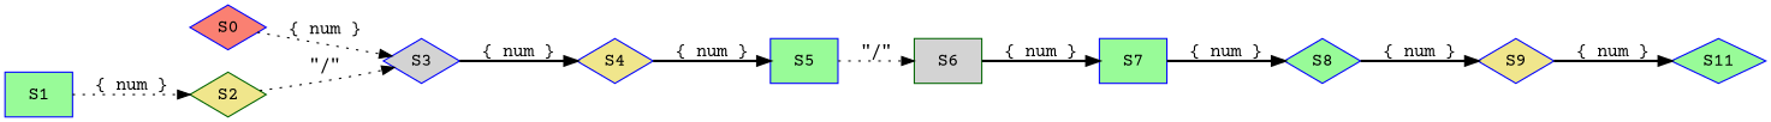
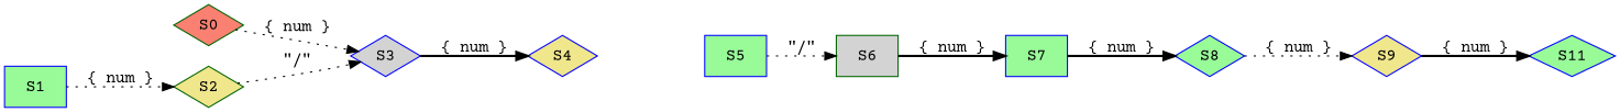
  digraph {
    fontname="Courier Prime"
    rankdir=LR
    node [color=blue fillcolor=palegreen fontname="Courier Prime" shape=diamond style=filled]
    edge [fontname="Courier Prime" style=dotted]
-   S0 [fillcolor=salmon]
+   S0 [color=darkgreen fillcolor=salmon]
    S3 [fillcolor=lightgrey]
    S1 [shape=box]
    S2 [color=darkgreen fillcolor=khaki]
    S4 [fillcolor=khaki]
    S5 [shape=box]
    S6 [color=darkgreen fillcolor=lightgrey shape=box]
    S7 [shape=box]
    S8
    S9 [fillcolor=khaki]
    n11 [label=S11]
    S0 -> S3 [label="\{ num \}"]
    S3 -> S4 [label="\{ num \}" style=bold]
    S1 -> S2 [label="\{ num \}"]
    S2 -> S3 [label="\"/\""]
-   S4 -> S5 [label="\{ num \}" style=bold]
    S5 -> S6 [label="\"/\""]
    S6 -> S7 [label="\{ num \}" style=bold]
    S7 -> S8 [label="\{ num \}" style=bold]
-   S8 -> S9 [label="\{ num \}" style=bold]
+   S8 -> S9 [label="\{ num \}"]
    S9 -> n11 [label="\{ num \}" style=bold]
  }
